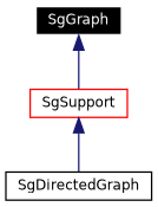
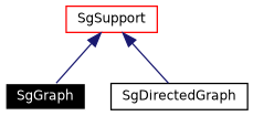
  digraph {
    node [fontname=Helvetica fontsize=10 shape=record]
    edge [color=midnightblue dir=back fontname=Helvetica fontsize=10 labelfontname=Helvetica labelfontsize=10 style=solid]
    n1 [color=white fillcolor=black fontcolor=white height=0.2 label=SgGraph style=filled width=0.4]
    n2 [color=black height=0.2 label=SgDirectedGraph width=0.4]
    n3 [color=red height=0.2 label=SgSupport width=0.4]
-   n1 -> n3
+   n3 -> n1
    n3 -> n2
  }
